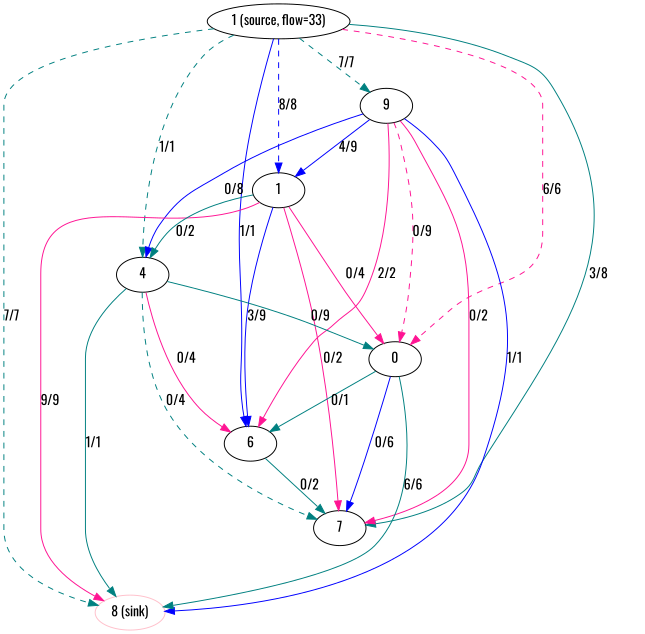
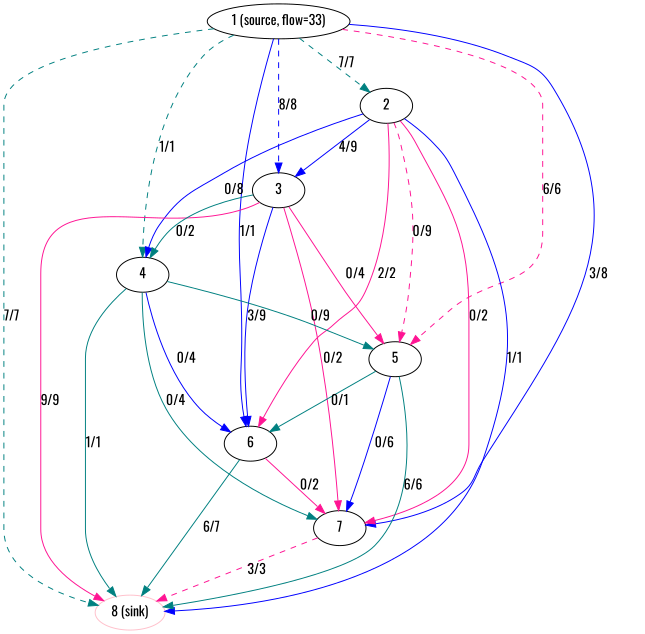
  digraph {
    fontname=Oswald
    splines=true
    node [fontname=Oswald]
    edge [color=teal fontname=Oswald]
    n1 [color=black label="1 (source, flow=33)"]
    n2 [color=pink label="8 (sink)"]
-   2 [label=9]
-   3 [label=1]
+   2
+   3
    4
-   5 [label=0]
+   5
    6
    7
    n1 -> n2 [label="7/7" style=dashed]
    n1 -> 2 [label="7/7" style=dashed]
    n1 -> 3 [color=blue label="8/8" style=dashed]
    n1 -> 4 [label="1/1" style=dashed]
    n1 -> 5 [color=deeppink label="6/6" style=dashed]
    n1 -> 6 [color=blue label="1/1" style=solid]
-   n1 -> 7 [label="3/8"]
+   n1 -> 7 [color=blue label="3/8"]
    2 -> n2 [color=blue label="1/1"]
    2 -> 3 [color=blue label="4/9"]
    2 -> 4 [color=blue label="0/8"]
    2 -> 5 [color=deeppink label="0/9" style=dashed]
    2 -> 6 [color=deeppink label="2/2"]
    2 -> 7 [color=deeppink label="0/2"]
    3 -> n2 [color=deeppink label="9/9"]
    3 -> 4 [label="0/2"]
    3 -> 5 [color=deeppink label="0/4"]
    3 -> 6 [color=blue label="3/9"]
    3 -> 7 [color=deeppink label="0/2"]
    4 -> n2 [label="1/1"]
    4 -> 5 [label="0/9"]
-   4 -> 6 [color=deeppink label="0/4"]
-   4 -> 7 [label="0/4" style=dashed]
+   4 -> 6 [color=blue label="0/4"]
+   4 -> 7 [label="0/4"]
    5 -> n2 [label="6/6"]
    5 -> 6 [label="0/1"]
    5 -> 7 [color=blue label="0/6"]
-   6 -> 7 [label="0/2"]
+   6 -> n2 [label="6/7"]
+   6 -> 7 [color=deeppink label="0/2"]
+   7 -> n2 [color=deeppink label="3/3" style=dashed]
  }
